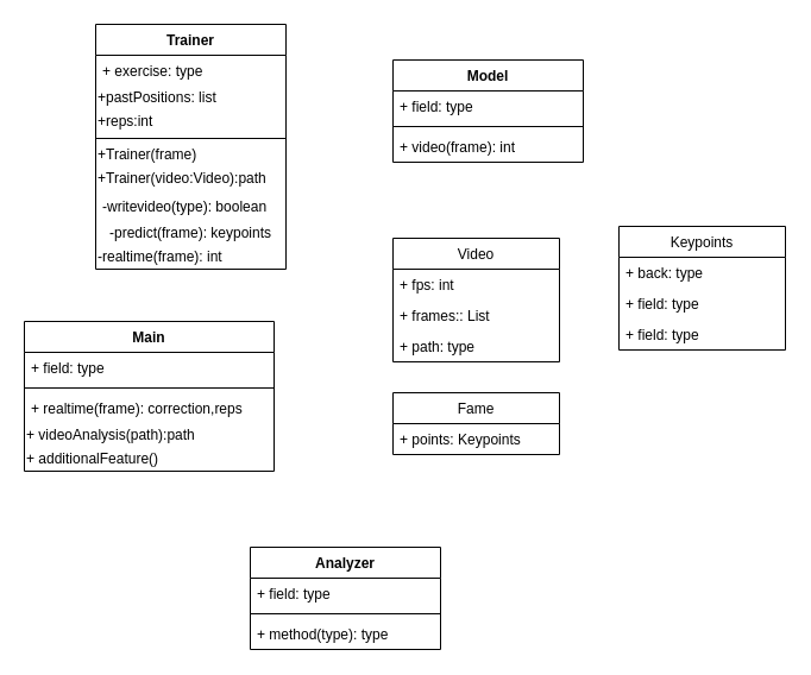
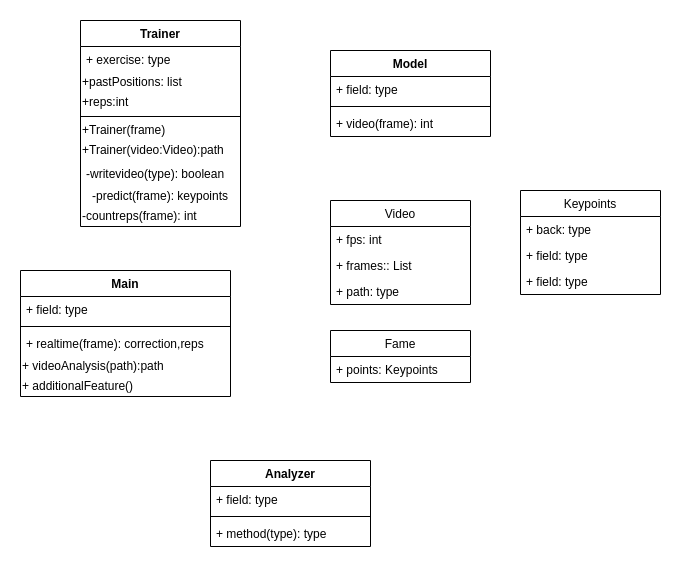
  <mxCell id="0" />
  <mxCell id="1" parent="0" />
  <mxCell id="2" value="Keypoints" style="swimlane;fontStyle=0;childLayout=stackLayout;horizontal=1;startSize=26;fillColor=none;horizontalStack=0;resizeParent=1;resizeParentMax=0;resizeLast=0;collapsible=1;marginBottom=0;" parent="1" vertex="1"><mxGeometry x="520" y="190" width="140" height="104" as="geometry" /></mxCell>
  <mxCell id="3" value="+ back: type" style="text;strokeColor=none;fillColor=none;align=left;verticalAlign=top;spacingLeft=4;spacingRight=4;overflow=hidden;rotatable=0;points=[[0,0.5],[1,0.5]];portConstraint=eastwest;" parent="2" vertex="1"><mxGeometry y="26" width="140" height="26" as="geometry" /></mxCell>
  <mxCell id="4" value="+ field: type" style="text;strokeColor=none;fillColor=none;align=left;verticalAlign=top;spacingLeft=4;spacingRight=4;overflow=hidden;rotatable=0;points=[[0,0.5],[1,0.5]];portConstraint=eastwest;" parent="2" vertex="1"><mxGeometry y="52" width="140" height="26" as="geometry" /></mxCell>
  <mxCell id="5" value="+ field: type" style="text;strokeColor=none;fillColor=none;align=left;verticalAlign=top;spacingLeft=4;spacingRight=4;overflow=hidden;rotatable=0;points=[[0,0.5],[1,0.5]];portConstraint=eastwest;" parent="2" vertex="1"><mxGeometry y="78" width="140" height="26" as="geometry" /></mxCell>
  <mxCell id="6" value="Trainer" style="swimlane;fontStyle=1;align=center;verticalAlign=top;childLayout=stackLayout;horizontal=1;startSize=26;horizontalStack=0;resizeParent=1;resizeParentMax=0;resizeLast=0;collapsible=1;marginBottom=0;" parent="1" vertex="1"><mxGeometry x="80" y="20" width="160" height="206" as="geometry"><mxRectangle x="630" y="240" width="70" height="26" as="alternateBounds" /></mxGeometry></mxCell>
  <mxCell id="7" value="+ exercise: type " style="text;strokeColor=none;fillColor=none;align=left;verticalAlign=top;spacingLeft=4;spacingRight=4;overflow=hidden;rotatable=0;points=[[0,0.5],[1,0.5]];portConstraint=eastwest;" parent="6" vertex="1"><mxGeometry y="26" width="160" height="26" as="geometry" /></mxCell>
  <mxCell id="8" value="+pastPositions: list" style="text;html=1;strokeColor=none;fillColor=none;align=left;verticalAlign=middle;whiteSpace=wrap;rounded=0;" vertex="1" parent="6"><mxGeometry y="52" width="160" height="20" as="geometry" /></mxCell>
  <mxCell id="9" value="+reps:int" style="text;html=1;strokeColor=none;fillColor=none;align=left;verticalAlign=middle;whiteSpace=wrap;rounded=0;" vertex="1" parent="6"><mxGeometry y="72" width="160" height="20" as="geometry" /></mxCell>
  <mxCell id="10" value="" style="line;strokeWidth=1;fillColor=none;align=left;verticalAlign=middle;spacingTop=-1;spacingLeft=3;spacingRight=3;rotatable=0;labelPosition=right;points=[];portConstraint=eastwest;" parent="6" vertex="1"><mxGeometry y="92" width="160" height="8" as="geometry" /></mxCell>
  <mxCell id="11" value="+Trainer(frame)" style="text;html=1;resizable=0;autosize=1;align=left;verticalAlign=middle;points=[];fillColor=none;strokeColor=none;rounded=0;" vertex="1" parent="6"><mxGeometry y="100" width="160" height="20" as="geometry" /></mxCell>
  <mxCell id="12" value="+Trainer(video:Video):path" style="text;html=1;resizable=0;autosize=1;align=left;verticalAlign=middle;points=[];fillColor=none;strokeColor=none;rounded=0;" vertex="1" parent="6"><mxGeometry y="120" width="160" height="20" as="geometry" /></mxCell>
  <mxCell id="13" value="-writevideo(type): boolean&#10;" style="text;strokeColor=none;fillColor=none;align=left;verticalAlign=top;spacingLeft=4;spacingRight=4;overflow=hidden;rotatable=0;points=[[0,0.5],[1,0.5]];portConstraint=eastwest;" parent="6" vertex="1"><mxGeometry y="140" width="160" height="26" as="geometry" /></mxCell>
  <mxCell id="14" value="-predict(frame): keypoints" style="text;html=1;strokeColor=none;fillColor=none;align=center;verticalAlign=middle;whiteSpace=wrap;rounded=0;" vertex="1" parent="6"><mxGeometry y="166" width="160" height="20" as="geometry" /></mxCell>
- <mxCell id="15" value="-realtime(frame): int" style="text;html=1;strokeColor=none;fillColor=none;align=left;verticalAlign=middle;whiteSpace=wrap;rounded=0;" vertex="1" parent="6"><mxGeometry y="186" width="160" height="20" as="geometry" /></mxCell>
+ <mxCell id="15" value="-countreps(frame): int" style="text;html=1;strokeColor=none;fillColor=none;align=left;verticalAlign=middle;whiteSpace=wrap;rounded=0;" vertex="1" parent="6"><mxGeometry y="186" width="160" height="20" as="geometry" /></mxCell>
  <mxCell id="16" value="Video" style="swimlane;fontStyle=0;childLayout=stackLayout;horizontal=1;startSize=26;fillColor=none;horizontalStack=0;resizeParent=1;resizeParentMax=0;resizeLast=0;collapsible=1;marginBottom=0;" parent="1" vertex="1"><mxGeometry x="330" y="200" width="140" height="104" as="geometry" /></mxCell>
  <mxCell id="17" value="+ fps: int" style="text;strokeColor=none;fillColor=none;align=left;verticalAlign=top;spacingLeft=4;spacingRight=4;overflow=hidden;rotatable=0;points=[[0,0.5],[1,0.5]];portConstraint=eastwest;" parent="16" vertex="1"><mxGeometry y="26" width="140" height="26" as="geometry" /></mxCell>
  <mxCell id="18" value="+ frames:: List" style="text;strokeColor=none;fillColor=none;align=left;verticalAlign=top;spacingLeft=4;spacingRight=4;overflow=hidden;rotatable=0;points=[[0,0.5],[1,0.5]];portConstraint=eastwest;" parent="16" vertex="1"><mxGeometry y="52" width="140" height="26" as="geometry" /></mxCell>
  <mxCell id="19" value="+ path: type" style="text;strokeColor=none;fillColor=none;align=left;verticalAlign=top;spacingLeft=4;spacingRight=4;overflow=hidden;rotatable=0;points=[[0,0.5],[1,0.5]];portConstraint=eastwest;" parent="16" vertex="1"><mxGeometry y="78" width="140" height="26" as="geometry" /></mxCell>
  <mxCell id="20" value="Model" style="swimlane;fontStyle=1;align=center;verticalAlign=top;childLayout=stackLayout;horizontal=1;startSize=26;horizontalStack=0;resizeParent=1;resizeParentMax=0;resizeLast=0;collapsible=1;marginBottom=0;" parent="1" vertex="1"><mxGeometry x="330" y="50" width="160" height="86" as="geometry" /></mxCell>
  <mxCell id="21" value="+ field: type" style="text;strokeColor=none;fillColor=none;align=left;verticalAlign=top;spacingLeft=4;spacingRight=4;overflow=hidden;rotatable=0;points=[[0,0.5],[1,0.5]];portConstraint=eastwest;" parent="20" vertex="1"><mxGeometry y="26" width="160" height="26" as="geometry" /></mxCell>
  <mxCell id="22" value="" style="line;strokeWidth=1;fillColor=none;align=left;verticalAlign=middle;spacingTop=-1;spacingLeft=3;spacingRight=3;rotatable=0;labelPosition=right;points=[];portConstraint=eastwest;" parent="20" vertex="1"><mxGeometry y="52" width="160" height="8" as="geometry" /></mxCell>
  <mxCell id="23" value="+ video(frame): int" style="text;strokeColor=none;fillColor=none;align=left;verticalAlign=top;spacingLeft=4;spacingRight=4;overflow=hidden;rotatable=0;points=[[0,0.5],[1,0.5]];portConstraint=eastwest;" parent="20" vertex="1"><mxGeometry y="60" width="160" height="26" as="geometry" /></mxCell>
  <mxCell id="24" value="Fame" style="swimlane;fontStyle=0;childLayout=stackLayout;horizontal=1;startSize=26;fillColor=none;horizontalStack=0;resizeParent=1;resizeParentMax=0;resizeLast=0;collapsible=1;marginBottom=0;" vertex="1" parent="1"><mxGeometry x="330" y="330" width="140" height="52" as="geometry" /></mxCell>
  <mxCell id="25" value="+ points: Keypoints" style="text;strokeColor=none;fillColor=none;align=left;verticalAlign=top;spacingLeft=4;spacingRight=4;overflow=hidden;rotatable=0;points=[[0,0.5],[1,0.5]];portConstraint=eastwest;" vertex="1" parent="24"><mxGeometry y="26" width="140" height="26" as="geometry" /></mxCell>
  <mxCell id="26" value="Main" style="swimlane;fontStyle=1;align=center;verticalAlign=top;childLayout=stackLayout;horizontal=1;startSize=26;horizontalStack=0;resizeParent=1;resizeParentMax=0;resizeLast=0;collapsible=1;marginBottom=0;" vertex="1" parent="1"><mxGeometry x="20" y="270" width="210" height="126" as="geometry" /></mxCell>
  <mxCell id="27" value="+ field: type" style="text;strokeColor=none;fillColor=none;align=left;verticalAlign=top;spacingLeft=4;spacingRight=4;overflow=hidden;rotatable=0;points=[[0,0.5],[1,0.5]];portConstraint=eastwest;" vertex="1" parent="26"><mxGeometry y="26" width="210" height="26" as="geometry" /></mxCell>
  <mxCell id="28" value="" style="line;strokeWidth=1;fillColor=none;align=left;verticalAlign=middle;spacingTop=-1;spacingLeft=3;spacingRight=3;rotatable=0;labelPosition=right;points=[];portConstraint=eastwest;" vertex="1" parent="26"><mxGeometry y="52" width="210" height="8" as="geometry" /></mxCell>
  <mxCell id="29" value="+ realtime(frame): correction,reps" style="text;strokeColor=none;fillColor=none;align=left;verticalAlign=top;spacingLeft=4;spacingRight=4;overflow=hidden;rotatable=0;points=[[0,0.5],[1,0.5]];portConstraint=eastwest;" vertex="1" parent="26"><mxGeometry y="60" width="210" height="26" as="geometry" /></mxCell>
  <mxCell id="30" value="+ videoAnalysis(path):path" style="text;html=1;strokeColor=none;fillColor=none;align=left;verticalAlign=middle;whiteSpace=wrap;rounded=0;" vertex="1" parent="26"><mxGeometry y="86" width="210" height="20" as="geometry" /></mxCell>
  <mxCell id="31" value="+ additionalFeature()" style="text;html=1;strokeColor=none;fillColor=none;align=left;verticalAlign=middle;whiteSpace=wrap;rounded=0;" vertex="1" parent="26"><mxGeometry y="106" width="210" height="20" as="geometry" /></mxCell>
  <mxCell id="32" value="Analyzer" style="swimlane;fontStyle=1;align=center;verticalAlign=top;childLayout=stackLayout;horizontal=1;startSize=26;horizontalStack=0;resizeParent=1;resizeParentMax=0;resizeLast=0;collapsible=1;marginBottom=0;" vertex="1" parent="1"><mxGeometry x="210" y="460" width="160" height="86" as="geometry" /></mxCell>
  <mxCell id="33" value="+ field: type" style="text;strokeColor=none;fillColor=none;align=left;verticalAlign=top;spacingLeft=4;spacingRight=4;overflow=hidden;rotatable=0;points=[[0,0.5],[1,0.5]];portConstraint=eastwest;" vertex="1" parent="32"><mxGeometry y="26" width="160" height="26" as="geometry" /></mxCell>
  <mxCell id="34" value="" style="line;strokeWidth=1;fillColor=none;align=left;verticalAlign=middle;spacingTop=-1;spacingLeft=3;spacingRight=3;rotatable=0;labelPosition=right;points=[];portConstraint=eastwest;" vertex="1" parent="32"><mxGeometry y="52" width="160" height="8" as="geometry" /></mxCell>
  <mxCell id="35" value="+ method(type): type" style="text;strokeColor=none;fillColor=none;align=left;verticalAlign=top;spacingLeft=4;spacingRight=4;overflow=hidden;rotatable=0;points=[[0,0.5],[1,0.5]];portConstraint=eastwest;" vertex="1" parent="32"><mxGeometry y="60" width="160" height="26" as="geometry" /></mxCell>
